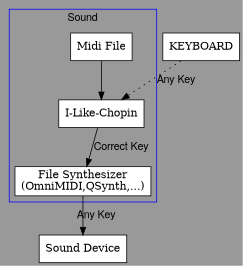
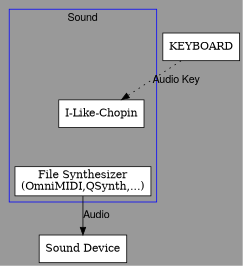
  digraph {
    bgcolor="#999999"
    fontname="Helvetica,Arial,sans-serif"
    ranksep=0.5
    splines=false
    node [color=black fillcolor=white shape=box style=filled]
    edge [color=black fontname="Helvetica,Arial,sans-serif"]
-   n1 [label="Midi File"]
    n2 [label="I-Like-Chopin"]
    n3 [label="File Synthesizer\n(OmniMIDI,QSynth,...)"]
    n4 [label="Sound Device"]
    KEYBOARD
    subgraph cluster_1 {
      color=blue
      label=Sound
-     n1
      n2
      n3
    }
-   n1 -> n2
-   n2 -> n3 [label="Correct Key"]
-   n3 -> n4 [label="Any Key"]
-   KEYBOARD -> n2 [label="Any Key" style=dotted]
+   n3 -> n4 [label=Audio]
+   KEYBOARD -> n2 [label="Audio Key" style=dotted]
  }
